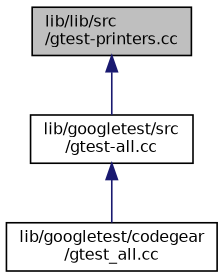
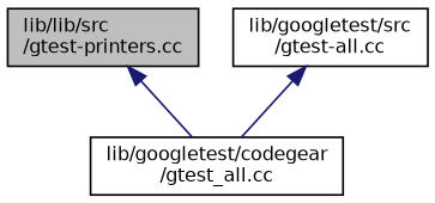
  digraph {
    node [color=black fontname=Helvetica fontsize=10 shape=record]
    edge [color=midnightblue dir=back fontname=Helvetica fontsize=10 labelfontname=Helvetica labelfontsize=10 style=solid]
    n1 [fillcolor=grey75 fontcolor=black height=0.2 label="lib/lib/src\l/gtest-printers.cc" style=filled width=0.4]
    n2 [height=0.2 label="lib/googletest/src\l/gtest-all.cc" width=0.4]
    n3 [height=0.2 label="lib/googletest/codegear\l/gtest_all.cc" width=0.4]
-   n1 -> n2
+   n1 -> n3
    n2 -> n3
  }
